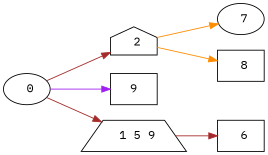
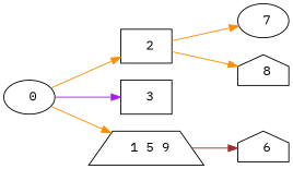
  digraph {
    fontname="IBM Plex Mono"
    rankdir=LR
    node [fontname="IBM Plex Mono" shape=ellipse]
    edge [color=darkorange fontname="IBM Plex Mono"]
    " 0"
-   " 2" [shape=house]
-   " 3" [shape=box label=9]
+   " 2" [shape=box]
+   " 3" [shape=box]
    " 1 5 9" [shape=trapezium]
    " 7"
-   " 8" [shape=box]
-   " 6" [shape=box]
-   " 0" -> " 2" [color=brown]
+   " 8" [shape=house]
+   " 6" [shape=house]
+   " 0" -> " 2"
    " 0" -> " 3" [color=purple]
-   " 0" -> " 1 5 9" [color=brown]
+   " 0" -> " 1 5 9"
    " 2" -> " 7"
    " 2" -> " 8"
    " 1 5 9" -> " 6" [color=brown]
  }
